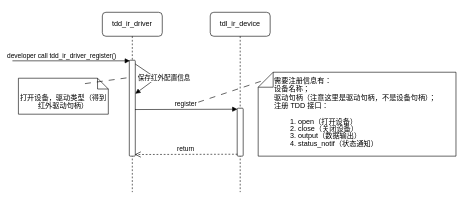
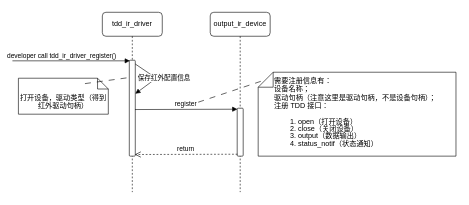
  <mxCell id="0" />
  <mxCell id="1" parent="0" />
  <mxCell id="2" value="tdd_ir_driver" style="shape=umlLifeline;perimeter=lifelinePerimeter;whiteSpace=wrap;html=1;container=1;collapsible=0;recursiveResize=0;outlineConnect=0;rounded=1;" parent="1" vertex="1"><mxGeometry x="170" y="20" width="100" height="300" as="geometry" /></mxCell>
  <mxCell id="3" value="" style="html=1;points=[];perimeter=orthogonalPerimeter;rounded=1;" parent="2" vertex="1"><mxGeometry x="45" y="80" width="10" height="160" as="geometry" /></mxCell>
  <mxCell id="4" value="保存红外配置信息" style="html=1;verticalAlign=bottom;endArrow=block;exitX=0.99;exitY=0.039;exitDx=0;exitDy=0;exitPerimeter=0;entryX=1.005;entryY=0.349;entryDx=0;entryDy=0;entryPerimeter=0;" parent="2" source="3" target="3" edge="1"><mxGeometry x="-0.014" y="14" width="80" relative="1" as="geometry"><mxPoint x="120" y="120" as="sourcePoint" /><mxPoint x="216" y="120" as="targetPoint" /><mxPoint x="4" y="-2" as="offset" /><Array as="points"><mxPoint x="90" y="110" /></Array></mxGeometry></mxCell>
- <mxCell id="5" value="tdl_ir_device" style="shape=umlLifeline;perimeter=lifelinePerimeter;whiteSpace=wrap;html=1;container=1;collapsible=0;recursiveResize=0;outlineConnect=0;rounded=1;" parent="1" vertex="1"><mxGeometry x="350" y="20" width="100" height="300" as="geometry" /></mxCell>
+ <mxCell id="5" value="output_ir_device" style="shape=umlLifeline;perimeter=lifelinePerimeter;whiteSpace=wrap;html=1;container=1;collapsible=0;recursiveResize=0;outlineConnect=0;rounded=1;" parent="1" vertex="1"><mxGeometry x="350" y="20" width="100" height="300" as="geometry" /></mxCell>
  <mxCell id="6" value="" style="html=1;points=[];perimeter=orthogonalPerimeter;rounded=1;" parent="5" vertex="1"><mxGeometry x="45" y="160" width="10" height="80" as="geometry" /></mxCell>
  <mxCell id="7" value="developer call&amp;nbsp;tdd_ir_driver_register()" style="html=1;verticalAlign=bottom;endArrow=block;" parent="1" edge="1"><mxGeometry x="-0.163" width="80" relative="1" as="geometry"><mxPoint x="20" y="101" as="sourcePoint" /><mxPoint x="216" y="101" as="targetPoint" /><mxPoint as="offset" /></mxGeometry></mxCell>
  <mxCell id="8" value="register" style="html=1;verticalAlign=bottom;endArrow=block;entryX=0.033;entryY=0.021;entryDx=0;entryDy=0;entryPerimeter=0;exitX=0.949;exitY=0.514;exitDx=0;exitDy=0;exitPerimeter=0;" parent="1" source="3" target="6" edge="1"><mxGeometry width="80" relative="1" as="geometry"><mxPoint x="290" y="179.83" as="sourcePoint" /><mxPoint x="370" y="179.83" as="targetPoint" /></mxGeometry></mxCell>
  <mxCell id="9" value="return" style="html=1;verticalAlign=bottom;endArrow=open;dashed=1;endSize=8;exitX=0.04;exitY=0.96;exitDx=0;exitDy=0;exitPerimeter=0;entryX=0.92;entryY=0.983;entryDx=0;entryDy=0;entryPerimeter=0;" parent="1" source="6" target="3" edge="1"><mxGeometry relative="1" as="geometry"><mxPoint x="350" y="260" as="sourcePoint" /><mxPoint x="270" y="260" as="targetPoint" /></mxGeometry></mxCell>
  <mxCell id="10" value="&lt;font style=&quot;font-size: 12px&quot;&gt;打开设备，驱动类型（得到红外驱动句柄）&lt;/font&gt;" style="shape=note2;boundedLbl=1;whiteSpace=wrap;html=1;size=18;verticalAlign=top;align=center;rounded=1;" parent="1" vertex="1"><mxGeometry x="30" y="130" width="150" height="60" as="geometry" /></mxCell>
  <mxCell id="11" value="" style="endArrow=none;startArrow=none;endFill=0;startFill=0;endSize=8;html=1;verticalAlign=bottom;dashed=1;labelBackgroundColor=none;dashPattern=10 10;entryX=0.02;entryY=0.18;entryDx=0;entryDy=0;entryPerimeter=0;exitX=0;exitY=0;exitDx=111;exitDy=9;exitPerimeter=0;" parent="1" source="10" target="3" edge="1"><mxGeometry width="160" relative="1" as="geometry"><mxPoint x="40" y="230" as="sourcePoint" /><mxPoint x="200" y="230" as="targetPoint" /></mxGeometry></mxCell>
  <mxCell id="12" value="需要注册信息有：&lt;br&gt;&lt;font&gt;&lt;font style=&quot;font-size: 12px ; line-height: 8.4px&quot;&gt;设备名称；&lt;br&gt;驱动句柄&lt;/font&gt;&lt;font style=&quot;font-size: 12px ; line-height: 7.2px&quot;&gt;（注意这里是驱动句柄，不是设备句柄）&lt;/font&gt;&lt;font style=&quot;line-height: 8.4px&quot;&gt;；&lt;br&gt;注册 TDD 接口：&lt;br&gt;&lt;ol&gt;&lt;li&gt;&lt;font style=&quot;line-height: 100% ; font-size: 12px&quot;&gt;open（打开设备）&lt;/font&gt;&lt;/li&gt;&lt;li&gt;&lt;font style=&quot;line-height: 100% ; font-size: 12px&quot;&gt;close（关闭设备）&lt;/font&gt;&lt;/li&gt;&lt;li&gt;&lt;font style=&quot;line-height: 100% ; font-size: 12px&quot;&gt;output（数据输出）&lt;/font&gt;&lt;/li&gt;&lt;li&gt;&lt;font style=&quot;line-height: 100% ; font-size: 12px&quot;&gt;status_notif（状态通知）&lt;/font&gt;&lt;/li&gt;&lt;/ol&gt;&lt;/font&gt;&lt;/font&gt;" style="shape=note2;boundedLbl=1;whiteSpace=wrap;html=1;size=25;verticalAlign=top;align=left;rounded=1;direction=north;" parent="1" vertex="1"><mxGeometry x="430" y="120" width="330" height="140" as="geometry" /></mxCell>
  <mxCell id="13" value="" style="endArrow=none;startArrow=none;endFill=0;startFill=0;endSize=8;html=1;verticalAlign=bottom;dashed=1;labelBackgroundColor=none;dashPattern=10 10;entryX=0;entryY=0;entryDx=127.5;entryDy=12.5;entryPerimeter=0;" parent="1" target="12" edge="1"><mxGeometry width="160" relative="1" as="geometry"><mxPoint x="330" y="170" as="sourcePoint" /><mxPoint x="480" y="380" as="targetPoint" /></mxGeometry></mxCell>
